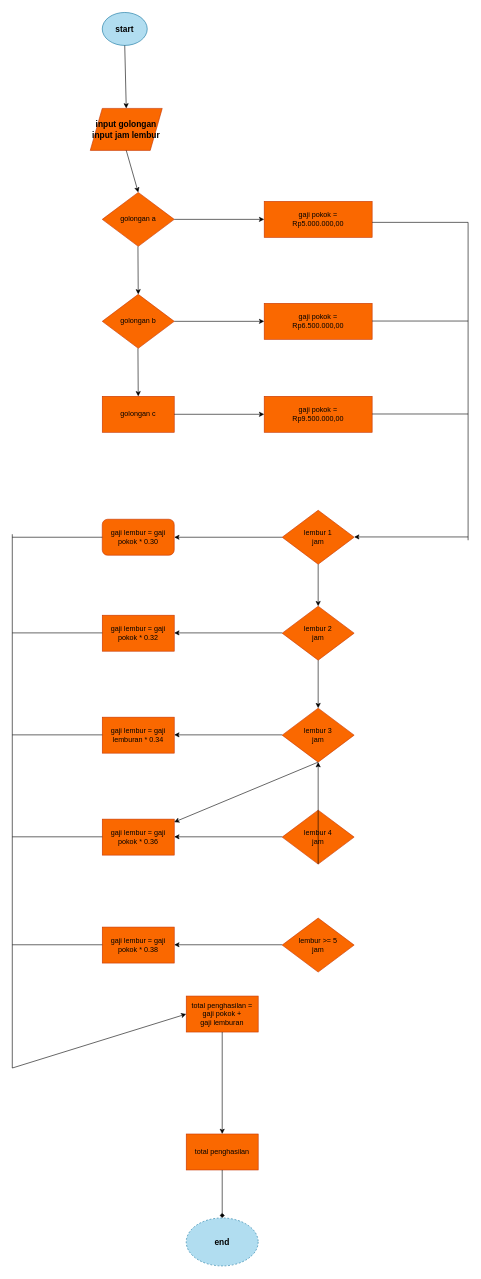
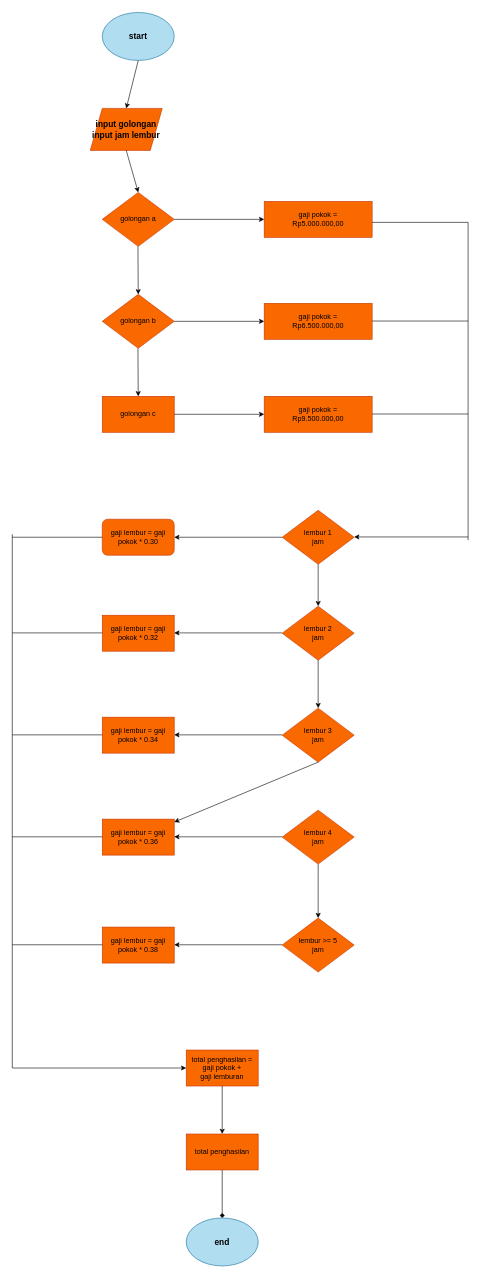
  <mxCell id="0" />
  <mxCell id="1" parent="0" />
- <mxCell id="2" value="&lt;font style=&quot;font-size: 14px;&quot;&gt;&lt;b style=&quot;&quot;&gt;start&lt;/b&gt;&lt;/font&gt;" style="ellipse;whiteSpace=wrap;html=1;fillColor=#b1ddf0;strokeColor=#10739e;" parent="1" vertex="1"><mxGeometry x="170" y="20" width="75" height="55" as="geometry" /></mxCell>
+ <mxCell id="2" value="&lt;font style=&quot;font-size: 14px;&quot;&gt;&lt;b style=&quot;&quot;&gt;start&lt;/b&gt;&lt;/font&gt;" style="ellipse;whiteSpace=wrap;html=1;fillColor=#b1ddf0;strokeColor=#10739e;" parent="1" vertex="1"><mxGeometry x="170" y="20" width="120" height="80" as="geometry" /></mxCell>
  <mxCell id="3" value="golongan a" style="rhombus;whiteSpace=wrap;html=1;fillColor=#fa6800;fontColor=#000000;strokeColor=#C73500;" parent="1" vertex="1"><mxGeometry x="170" y="320" width="120" height="90" as="geometry" /></mxCell>
  <mxCell id="4" value="golongan b" style="rhombus;whiteSpace=wrap;html=1;fillColor=#fa6800;fontColor=#000000;strokeColor=#C73500;" parent="1" vertex="1"><mxGeometry x="170" y="490" width="120" height="90" as="geometry" /></mxCell>
  <mxCell id="5" value="&lt;font style=&quot;font-size: 14px;&quot;&gt;&lt;b&gt;input golongan&lt;/b&gt;&lt;/font&gt;&lt;div&gt;&lt;font style=&quot;font-size: 14px;&quot;&gt;&lt;b&gt;input jam lembur&lt;/b&gt;&lt;/font&gt;&lt;/div&gt;" style="shape=parallelogram;perimeter=parallelogramPerimeter;whiteSpace=wrap;html=1;fixedSize=1;fillColor=#fa6800;fontColor=#000000;strokeColor=#C73500;" parent="1" vertex="1"><mxGeometry x="150" y="180" width="120" height="70" as="geometry" /></mxCell>
  <mxCell id="6" value="&lt;font style=&quot;color: rgb(0, 0, 0);&quot;&gt;gaji pokok =&lt;/font&gt;&lt;div&gt;&lt;font style=&quot;color: rgb(0, 0, 0);&quot;&gt;Rp5.000.000,00&lt;/font&gt;&lt;/div&gt;" style="rounded=0;whiteSpace=wrap;html=1;fillColor=#fa6800;fontColor=#000000;strokeColor=#C73500;" parent="1" vertex="1"><mxGeometry x="440" y="335" width="180" height="60" as="geometry" /></mxCell>
  <mxCell id="7" value="&lt;span style=&quot;color: rgb(0, 0, 0);&quot;&gt;golongan c&lt;/span&gt;" style="rounded=0;whiteSpace=wrap;html=1;fillColor=#fa6800;fontColor=#000000;strokeColor=#C73500;" parent="1" vertex="1"><mxGeometry x="170" y="660" width="120" height="60" as="geometry" /></mxCell>
  <mxCell id="8" value="&lt;font style=&quot;color: rgb(0, 0, 0);&quot;&gt;gaji pokok =&lt;/font&gt;&lt;div&gt;&lt;font style=&quot;color: rgb(0, 0, 0);&quot;&gt;Rp6.500.000,00&lt;/font&gt;&lt;/div&gt;" style="rounded=0;whiteSpace=wrap;html=1;fillColor=#fa6800;fontColor=#000000;strokeColor=#C73500;" parent="1" vertex="1"><mxGeometry x="440" y="505" width="180" height="60" as="geometry" /></mxCell>
  <mxCell id="9" value="&lt;font style=&quot;color: rgb(0, 0, 0);&quot;&gt;gaji pokok =&lt;/font&gt;&lt;div&gt;&lt;font style=&quot;color: rgb(0, 0, 0);&quot;&gt;Rp9.500.000,00&lt;/font&gt;&lt;/div&gt;" style="rounded=0;whiteSpace=wrap;html=1;fillColor=#fa6800;fontColor=#000000;strokeColor=#C73500;" parent="1" vertex="1"><mxGeometry x="440" y="660" width="180" height="60" as="geometry" /></mxCell>
  <mxCell id="10" value="" style="endArrow=classic;html=1;exitX=0.5;exitY=1;exitDx=0;exitDy=0;entryX=0.5;entryY=0;entryDx=0;entryDy=0;" parent="1" source="2" target="5" edge="1"><mxGeometry width="50" height="50" relative="1" as="geometry"><mxPoint x="340" y="320" as="sourcePoint" /><mxPoint x="390" y="270" as="targetPoint" /></mxGeometry></mxCell>
  <mxCell id="11" value="" style="endArrow=classic;html=1;exitX=0.5;exitY=1;exitDx=0;exitDy=0;" parent="1" source="5" edge="1"><mxGeometry width="50" height="50" relative="1" as="geometry"><mxPoint x="230" y="260" as="sourcePoint" /><mxPoint x="230" y="320" as="targetPoint" /></mxGeometry></mxCell>
  <mxCell id="12" value="" style="endArrow=classic;html=1;exitX=0.5;exitY=1;exitDx=0;exitDy=0;entryX=0.5;entryY=0;entryDx=0;entryDy=0;" parent="1" target="4" edge="1"><mxGeometry width="50" height="50" relative="1" as="geometry"><mxPoint x="229.5" y="410" as="sourcePoint" /><mxPoint x="229.5" y="480" as="targetPoint" /></mxGeometry></mxCell>
  <mxCell id="13" value="" style="endArrow=classic;html=1;exitX=0.5;exitY=1;exitDx=0;exitDy=0;entryX=0.5;entryY=0;entryDx=0;entryDy=0;" parent="1" edge="1"><mxGeometry width="50" height="50" relative="1" as="geometry"><mxPoint x="229.5" y="580" as="sourcePoint" /><mxPoint x="230" y="660" as="targetPoint" /></mxGeometry></mxCell>
  <mxCell id="14" value="" style="endArrow=classic;html=1;entryX=0;entryY=0.5;entryDx=0;entryDy=0;exitX=1;exitY=0.5;exitDx=0;exitDy=0;" parent="1" source="3" target="6" edge="1"><mxGeometry width="50" height="50" relative="1" as="geometry"><mxPoint x="470" y="520" as="sourcePoint" /><mxPoint x="520" y="470" as="targetPoint" /></mxGeometry></mxCell>
  <mxCell id="15" value="" style="endArrow=classic;html=1;exitX=1;exitY=0.5;exitDx=0;exitDy=0;entryX=0;entryY=0.5;entryDx=0;entryDy=0;" parent="1" source="4" target="8" edge="1"><mxGeometry width="50" height="50" relative="1" as="geometry"><mxPoint x="470" y="520" as="sourcePoint" /><mxPoint x="520" y="470" as="targetPoint" /></mxGeometry></mxCell>
  <mxCell id="16" value="" style="endArrow=classic;html=1;exitX=1;exitY=0.5;exitDx=0;exitDy=0;entryX=0;entryY=0.5;entryDx=0;entryDy=0;" parent="1" source="7" target="9" edge="1"><mxGeometry width="50" height="50" relative="1" as="geometry"><mxPoint x="470" y="520" as="sourcePoint" /><mxPoint x="520" y="470" as="targetPoint" /></mxGeometry></mxCell>
  <mxCell id="17" value="" style="endArrow=none;html=1;entryX=1;entryY=0.5;entryDx=0;entryDy=0;" parent="1" edge="1"><mxGeometry width="50" height="50" relative="1" as="geometry"><mxPoint x="780" y="534.5" as="sourcePoint" /><mxPoint x="620" y="534.5" as="targetPoint" /></mxGeometry></mxCell>
  <mxCell id="18" value="" style="endArrow=none;html=1;entryX=1;entryY=0.5;entryDx=0;entryDy=0;" parent="1" edge="1"><mxGeometry width="50" height="50" relative="1" as="geometry"><mxPoint x="780" y="689.5" as="sourcePoint" /><mxPoint x="620" y="689.5" as="targetPoint" /></mxGeometry></mxCell>
  <mxCell id="19" value="" style="endArrow=none;html=1;entryX=1;entryY=0.5;entryDx=0;entryDy=0;" parent="1" edge="1"><mxGeometry width="50" height="50" relative="1" as="geometry"><mxPoint x="780" y="370" as="sourcePoint" /><mxPoint x="620" y="370" as="targetPoint" /></mxGeometry></mxCell>
  <mxCell id="20" value="" style="endArrow=none;html=1;" parent="1" edge="1"><mxGeometry width="50" height="50" relative="1" as="geometry"><mxPoint x="780" y="900" as="sourcePoint" /><mxPoint x="780" y="370" as="targetPoint" /></mxGeometry></mxCell>
  <mxCell id="21" value="lembur 1&lt;div&gt;&lt;font style=&quot;color: rgb(0, 0, 0);&quot;&gt;jam&lt;/font&gt;&lt;/div&gt;" style="rhombus;whiteSpace=wrap;html=1;fillColor=#fa6800;fontColor=#000000;strokeColor=#C73500;" parent="1" vertex="1"><mxGeometry x="470" y="850" width="120" height="90" as="geometry" /></mxCell>
  <mxCell id="22" value="&lt;span style=&quot;color: rgb(0, 0, 0);&quot;&gt;gaji lembur = gaji&lt;/span&gt;&lt;div&gt;&lt;span style=&quot;color: rgb(0, 0, 0);&quot;&gt;pokok * 0.30&lt;/span&gt;&lt;/div&gt;" style="whiteSpace=wrap;html=1;fillColor=#fa6800;fontColor=#000000;strokeColor=#C73500;rounded=1;" parent="1" vertex="1"><mxGeometry x="170" y="865" width="120" height="60" as="geometry" /></mxCell>
  <mxCell id="23" value="lembur 2&lt;div&gt;&lt;font style=&quot;color: rgb(0, 0, 0);&quot;&gt;jam&lt;/font&gt;&lt;/div&gt;" style="rhombus;whiteSpace=wrap;html=1;fillColor=#fa6800;fontColor=#000000;strokeColor=#C73500;" parent="1" vertex="1"><mxGeometry x="470" y="1010" width="120" height="90" as="geometry" /></mxCell>
  <mxCell id="24" value="&lt;span style=&quot;color: rgb(0, 0, 0);&quot;&gt;gaji lembur = gaji&lt;/span&gt;&lt;div&gt;&lt;span style=&quot;color: rgb(0, 0, 0);&quot;&gt;pokok * 0.32&lt;/span&gt;&lt;/div&gt;" style="rounded=0;whiteSpace=wrap;html=1;fillColor=#fa6800;fontColor=#000000;strokeColor=#C73500;" parent="1" vertex="1"><mxGeometry x="170" y="1025" width="120" height="60" as="geometry" /></mxCell>
  <mxCell id="25" value="lembur 3&lt;div&gt;&lt;font style=&quot;color: rgb(0, 0, 0);&quot;&gt;jam&lt;/font&gt;&lt;/div&gt;" style="rhombus;whiteSpace=wrap;html=1;fillColor=#fa6800;fontColor=#000000;strokeColor=#C73500;" parent="1" vertex="1"><mxGeometry x="470" y="1180" width="120" height="90" as="geometry" /></mxCell>
- <mxCell id="26" value="&lt;span style=&quot;color: rgb(0, 0, 0);&quot;&gt;gaji lembur = gaji&lt;/span&gt;&lt;div&gt;&lt;span style=&quot;color: rgb(0, 0, 0);&quot;&gt;lemburan * 0.34&lt;/span&gt;&lt;/div&gt;" style="rounded=0;whiteSpace=wrap;html=1;fillColor=#fa6800;fontColor=#000000;strokeColor=#C73500;" parent="1" vertex="1"><mxGeometry x="170" y="1195" width="120" height="60" as="geometry" /></mxCell>
+ <mxCell id="26" value="&lt;span style=&quot;color: rgb(0, 0, 0);&quot;&gt;gaji lembur = gaji&lt;/span&gt;&lt;div&gt;&lt;span style=&quot;color: rgb(0, 0, 0);&quot;&gt;pokok * 0.34&lt;/span&gt;&lt;/div&gt;" style="rounded=0;whiteSpace=wrap;html=1;fillColor=#fa6800;fontColor=#000000;strokeColor=#C73500;" parent="1" vertex="1"><mxGeometry x="170" y="1195" width="120" height="60" as="geometry" /></mxCell>
  <mxCell id="27" value="lembur 4&lt;div&gt;&lt;font style=&quot;color: rgb(0, 0, 0);&quot;&gt;jam&lt;/font&gt;&lt;/div&gt;" style="rhombus;whiteSpace=wrap;html=1;fillColor=#fa6800;fontColor=#000000;strokeColor=#C73500;" parent="1" vertex="1"><mxGeometry x="470" y="1350" width="120" height="90" as="geometry" /></mxCell>
  <mxCell id="28" value="&lt;span style=&quot;color: rgb(0, 0, 0);&quot;&gt;gaji lembur = gaji&lt;/span&gt;&lt;div&gt;&lt;span style=&quot;color: rgb(0, 0, 0);&quot;&gt;pokok * 0.36&lt;/span&gt;&lt;/div&gt;" style="rounded=0;whiteSpace=wrap;html=1;fillColor=#fa6800;fontColor=#000000;strokeColor=#C73500;" parent="1" vertex="1"><mxGeometry x="170" y="1365" width="120" height="60" as="geometry" /></mxCell>
  <mxCell id="29" value="lembur &amp;gt;= 5&lt;div&gt;&lt;font style=&quot;color: rgb(0, 0, 0);&quot;&gt;jam&lt;/font&gt;&lt;/div&gt;" style="rhombus;whiteSpace=wrap;html=1;fillColor=#fa6800;fontColor=#000000;strokeColor=#C73500;" parent="1" vertex="1"><mxGeometry x="470" y="1530" width="120" height="90" as="geometry" /></mxCell>
  <mxCell id="30" value="&lt;span style=&quot;color: rgb(0, 0, 0);&quot;&gt;gaji lembur = gaji&lt;/span&gt;&lt;div&gt;&lt;span style=&quot;color: rgb(0, 0, 0);&quot;&gt;pokok * 0.38&lt;/span&gt;&lt;/div&gt;" style="rounded=0;whiteSpace=wrap;html=1;fillColor=#fa6800;fontColor=#000000;strokeColor=#C73500;" parent="1" vertex="1"><mxGeometry x="170" y="1545" width="120" height="60" as="geometry" /></mxCell>
  <mxCell id="31" value="" style="endArrow=classic;html=1;entryX=1;entryY=0.5;entryDx=0;entryDy=0;" parent="1" edge="1"><mxGeometry width="50" height="50" relative="1" as="geometry"><mxPoint x="780" y="894.5" as="sourcePoint" /><mxPoint x="590" y="894.5" as="targetPoint" /></mxGeometry></mxCell>
  <mxCell id="32" value="" style="endArrow=classic;html=1;entryX=1;entryY=0.5;entryDx=0;entryDy=0;exitX=0;exitY=0.5;exitDx=0;exitDy=0;" parent="1" source="21" target="22" edge="1"><mxGeometry width="50" height="50" relative="1" as="geometry"><mxPoint x="400" y="930" as="sourcePoint" /><mxPoint x="450" y="880" as="targetPoint" /></mxGeometry></mxCell>
  <mxCell id="33" value="" style="endArrow=classic;html=1;entryX=1;entryY=0.5;entryDx=0;entryDy=0;exitX=0;exitY=0.5;exitDx=0;exitDy=0;" parent="1" edge="1"><mxGeometry width="50" height="50" relative="1" as="geometry"><mxPoint x="470" y="1054.5" as="sourcePoint" /><mxPoint x="290" y="1054.5" as="targetPoint" /></mxGeometry></mxCell>
  <mxCell id="34" value="" style="endArrow=classic;html=1;entryX=1;entryY=0.5;entryDx=0;entryDy=0;exitX=0;exitY=0.5;exitDx=0;exitDy=0;" parent="1" edge="1"><mxGeometry width="50" height="50" relative="1" as="geometry"><mxPoint x="470" y="1224.5" as="sourcePoint" /><mxPoint x="290" y="1224.5" as="targetPoint" /></mxGeometry></mxCell>
  <mxCell id="35" value="" style="endArrow=classic;html=1;entryX=1;entryY=0.5;entryDx=0;entryDy=0;exitX=0;exitY=0.5;exitDx=0;exitDy=0;" parent="1" edge="1"><mxGeometry width="50" height="50" relative="1" as="geometry"><mxPoint x="470" y="1394.5" as="sourcePoint" /><mxPoint x="290" y="1394.5" as="targetPoint" /></mxGeometry></mxCell>
  <mxCell id="36" value="" style="endArrow=classic;html=1;entryX=1;entryY=0.5;entryDx=0;entryDy=0;exitX=0;exitY=0.5;exitDx=0;exitDy=0;" parent="1" edge="1"><mxGeometry width="50" height="50" relative="1" as="geometry"><mxPoint x="470" y="1574.5" as="sourcePoint" /><mxPoint x="290" y="1574.5" as="targetPoint" /></mxGeometry></mxCell>
  <mxCell id="37" value="" style="endArrow=classic;html=1;entryX=0.5;entryY=0;entryDx=0;entryDy=0;exitX=0.5;exitY=1;exitDx=0;exitDy=0;" parent="1" source="21" target="23" edge="1"><mxGeometry width="50" height="50" relative="1" as="geometry"><mxPoint x="400" y="1060" as="sourcePoint" /><mxPoint x="450" y="1010" as="targetPoint" /></mxGeometry></mxCell>
  <mxCell id="38" value="" style="endArrow=classic;html=1;entryX=0.5;entryY=0;entryDx=0;entryDy=0;exitX=0.5;exitY=1;exitDx=0;exitDy=0;" parent="1" source="23" target="25" edge="1"><mxGeometry width="50" height="50" relative="1" as="geometry"><mxPoint x="400" y="1260" as="sourcePoint" /><mxPoint x="450" y="1210" as="targetPoint" /></mxGeometry></mxCell>
  <mxCell id="39" value="" style="endArrow=classic;html=1;exitX=0.5;exitY=1;exitDx=0;exitDy=0;" parent="1" source="25" target="28" edge="1"><mxGeometry width="50" height="50" relative="1" as="geometry"><mxPoint x="400" y="1260" as="sourcePoint" /><mxPoint x="450" y="1210" as="targetPoint" /></mxGeometry></mxCell>
- <mxCell id="40" value="" style="endArrow=classic;html=1;exitX=0.5;exitY=1;exitDx=0;exitDy=0;" parent="1" source="27" target="25" edge="1"><mxGeometry width="50" height="50" relative="1" as="geometry"><mxPoint x="400" y="1510" as="sourcePoint" /><mxPoint x="450" y="1460" as="targetPoint" /></mxGeometry></mxCell>
+ <mxCell id="40" value="" style="endArrow=classic;html=1;entryX=0.5;entryY=0;entryDx=0;entryDy=0;exitX=0.5;exitY=1;exitDx=0;exitDy=0;" parent="1" source="27" target="29" edge="1"><mxGeometry width="50" height="50" relative="1" as="geometry"><mxPoint x="400" y="1510" as="sourcePoint" /><mxPoint x="450" y="1460" as="targetPoint" /></mxGeometry></mxCell>
  <mxCell id="41" value="" style="endArrow=none;html=1;entryX=0;entryY=0.5;entryDx=0;entryDy=0;" parent="1" target="22" edge="1"><mxGeometry width="50" height="50" relative="1" as="geometry"><mxPoint x="20" y="895" as="sourcePoint" /><mxPoint x="100" y="980" as="targetPoint" /></mxGeometry></mxCell>
  <mxCell id="42" value="" style="endArrow=none;html=1;" parent="1" edge="1"><mxGeometry width="50" height="50" relative="1" as="geometry"><mxPoint x="20" y="1780" as="sourcePoint" /><mxPoint x="20" y="890" as="targetPoint" /></mxGeometry></mxCell>
  <mxCell id="43" value="" style="endArrow=none;html=1;entryX=0;entryY=0.5;entryDx=0;entryDy=0;" parent="1" edge="1"><mxGeometry width="50" height="50" relative="1" as="geometry"><mxPoint x="20" y="1054.5" as="sourcePoint" /><mxPoint x="170" y="1054.5" as="targetPoint" /></mxGeometry></mxCell>
  <mxCell id="44" value="" style="endArrow=none;html=1;entryX=0;entryY=0.5;entryDx=0;entryDy=0;" parent="1" edge="1"><mxGeometry width="50" height="50" relative="1" as="geometry"><mxPoint x="20" y="1224.5" as="sourcePoint" /><mxPoint x="170" y="1224.5" as="targetPoint" /></mxGeometry></mxCell>
  <mxCell id="45" value="" style="endArrow=none;html=1;entryX=0;entryY=0.5;entryDx=0;entryDy=0;" parent="1" edge="1"><mxGeometry width="50" height="50" relative="1" as="geometry"><mxPoint x="20" y="1394.5" as="sourcePoint" /><mxPoint x="170" y="1394.5" as="targetPoint" /></mxGeometry></mxCell>
  <mxCell id="46" value="" style="endArrow=none;html=1;entryX=0;entryY=0.5;entryDx=0;entryDy=0;" parent="1" edge="1"><mxGeometry width="50" height="50" relative="1" as="geometry"><mxPoint x="20" y="1574.5" as="sourcePoint" /><mxPoint x="170" y="1574.5" as="targetPoint" /></mxGeometry></mxCell>
- <mxCell id="47" value="&lt;span&gt;&lt;font style=&quot;color: rgb(0, 0, 0);&quot;&gt;total penghasilan =&lt;/font&gt;&lt;/span&gt;&lt;div&gt;&lt;font style=&quot;color: rgb(0, 0, 0);&quot;&gt;gaji pokok +&lt;/font&gt;&lt;/div&gt;&lt;div&gt;&lt;font style=&quot;color: rgb(0, 0, 0);&quot;&gt;gaji lemburan&lt;/font&gt;&lt;/div&gt;" style="rounded=0;whiteSpace=wrap;html=1;fillColor=#fa6800;fontColor=#000000;strokeColor=#C73500;" parent="1" vertex="1"><mxGeometry x="310" y="1660" width="120" height="60" as="geometry" /></mxCell>
+ <mxCell id="47" value="&lt;span&gt;&lt;font style=&quot;color: rgb(0, 0, 0);&quot;&gt;total penghasilan =&lt;/font&gt;&lt;/span&gt;&lt;div&gt;&lt;font style=&quot;color: rgb(0, 0, 0);&quot;&gt;gaji pokok +&lt;/font&gt;&lt;/div&gt;&lt;div&gt;&lt;font style=&quot;color: rgb(0, 0, 0);&quot;&gt;gaji lemburan&lt;/font&gt;&lt;/div&gt;" style="rounded=0;whiteSpace=wrap;html=1;fillColor=#fa6800;fontColor=#000000;strokeColor=#C73500;" parent="1" vertex="1"><mxGeometry x="310" y="1750" width="120" height="60" as="geometry" /></mxCell>
  <mxCell id="48" value="total penghasilan" style="rounded=0;whiteSpace=wrap;html=1;fillColor=#fa6800;fontColor=#000000;strokeColor=#C73500;" parent="1" vertex="1"><mxGeometry x="310" y="1890" width="120" height="60" as="geometry" /></mxCell>
  <mxCell id="49" value="" style="endArrow=classic;html=1;entryX=0;entryY=0.5;entryDx=0;entryDy=0;" parent="1" target="47" edge="1"><mxGeometry width="50" height="50" relative="1" as="geometry"><mxPoint x="20" y="1780" as="sourcePoint" /><mxPoint x="260" y="1830" as="targetPoint" /></mxGeometry></mxCell>
  <mxCell id="50" value="" style="endArrow=classic;html=1;entryX=0.5;entryY=0;entryDx=0;entryDy=0;exitX=0.5;exitY=1;exitDx=0;exitDy=0;" parent="1" source="47" target="48" edge="1"><mxGeometry width="50" height="50" relative="1" as="geometry"><mxPoint x="210" y="1880" as="sourcePoint" /><mxPoint x="260" y="1830" as="targetPoint" /></mxGeometry></mxCell>
- <mxCell id="51" value="&lt;font style=&quot;font-size: 14px;&quot;&gt;&lt;b style=&quot;&quot;&gt;end&lt;/b&gt;&lt;/font&gt;" style="ellipse;whiteSpace=wrap;html=1;fillColor=#b1ddf0;strokeColor=#10739e;dashed=1;" parent="1" vertex="1"><mxGeometry x="310" y="2030" width="120" height="80" as="geometry" /></mxCell>
+ <mxCell id="51" value="&lt;font style=&quot;font-size: 14px;&quot;&gt;&lt;b style=&quot;&quot;&gt;end&lt;/b&gt;&lt;/font&gt;" style="ellipse;whiteSpace=wrap;html=1;fillColor=#b1ddf0;strokeColor=#10739e;" parent="1" vertex="1"><mxGeometry x="310" y="2030" width="120" height="80" as="geometry" /></mxCell>
  <mxCell id="52" value="" style="endArrow=diamond;html=1;entryX=0.5;entryY=0;entryDx=0;entryDy=0;exitX=0.5;exitY=1;exitDx=0;exitDy=0;" parent="1" source="48" target="51" edge="1"><mxGeometry width="50" height="50" relative="1" as="geometry"><mxPoint x="302" y="1950" as="sourcePoint" /><mxPoint x="352" y="1900" as="targetPoint" /></mxGeometry></mxCell>
